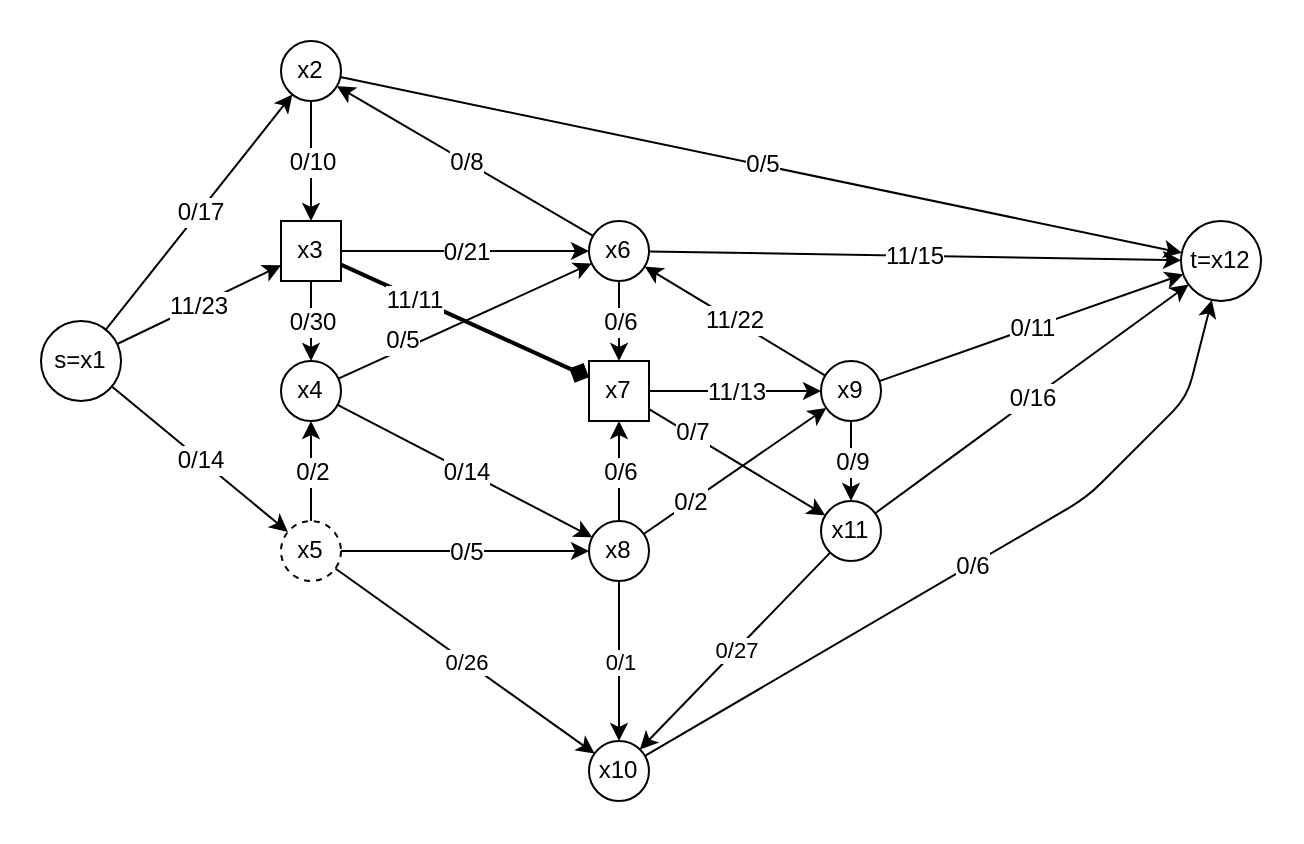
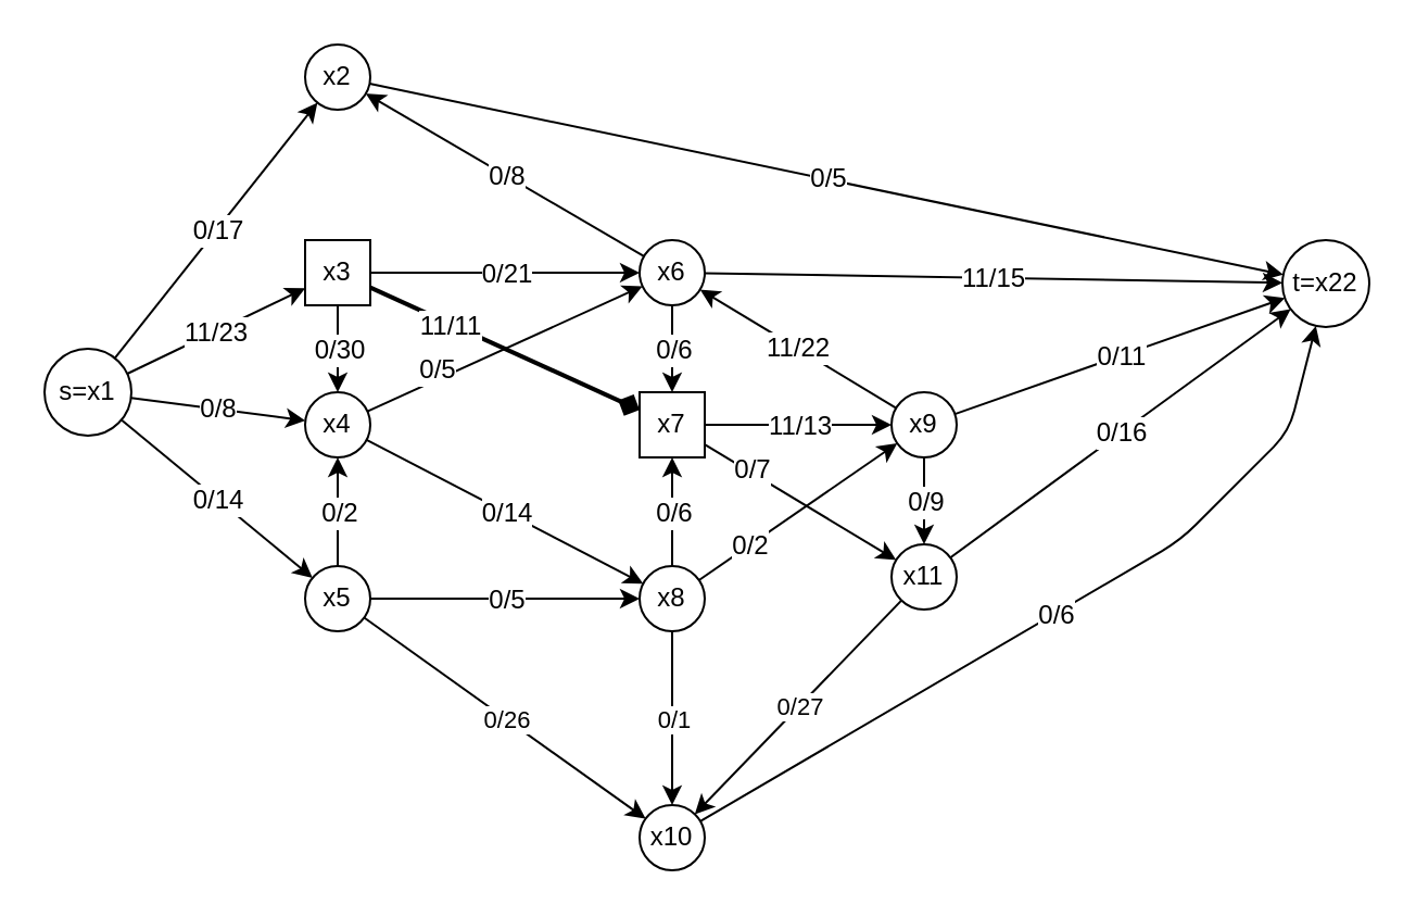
  <mxCell id="0" />
  <mxCell id="1" parent="0" />
  <mxCell id="2" value="s=x1" style="ellipse;whiteSpace=wrap;html=1;aspect=fixed;fontSize=12;" parent="1" vertex="1"><mxGeometry x="20" y="160" width="40" height="40" as="geometry" /></mxCell>
  <mxCell id="3" value="x2" style="ellipse;whiteSpace=wrap;html=1;aspect=fixed;fontSize=12;" parent="1" vertex="1"><mxGeometry x="140" y="20" width="30" height="30" as="geometry" /></mxCell>
  <mxCell id="4" value="x3" style="whiteSpace=wrap;html=1;aspect=fixed;fontSize=12;rounded=0;" parent="1" vertex="1"><mxGeometry x="140" y="110" width="30" height="30" as="geometry" /></mxCell>
  <mxCell id="5" value="x4" style="ellipse;whiteSpace=wrap;html=1;aspect=fixed;fontSize=12;" parent="1" vertex="1"><mxGeometry x="140" y="180" width="30" height="30" as="geometry" /></mxCell>
- <mxCell id="6" value="x5" style="ellipse;whiteSpace=wrap;html=1;aspect=fixed;dashed=1;" parent="1" vertex="1"><mxGeometry x="140" y="260" width="30" height="30" as="geometry" /></mxCell>
+ <mxCell id="6" value="x5" style="ellipse;whiteSpace=wrap;html=1;aspect=fixed;" parent="1" vertex="1"><mxGeometry x="140" y="260" width="30" height="30" as="geometry" /></mxCell>
  <mxCell id="7" value="" style="endArrow=classic;html=1;fontSize=12;" parent="1" source="2" target="3" edge="1"><mxGeometry relative="1" as="geometry"><mxPoint x="80" y="170" as="sourcePoint" /><mxPoint x="120" y="200" as="targetPoint" /></mxGeometry></mxCell>
  <mxCell id="8" value="0/17" style="edgeLabel;resizable=0;html=1;align=center;verticalAlign=middle;fontSize=12;" parent="7" connectable="0" vertex="1"><mxGeometry relative="1" as="geometry" /></mxCell>
  <mxCell id="9" value="" style="endArrow=classic;html=1;fillColor=#f8cecc;fontSize=12;" parent="1" source="2" target="4" edge="1"><mxGeometry relative="1" as="geometry"><mxPoint x="10" y="200" as="sourcePoint" /><mxPoint x="110" y="200" as="targetPoint" /></mxGeometry></mxCell>
  <mxCell id="10" value="11/23" style="edgeLabel;resizable=0;html=1;align=center;verticalAlign=middle;fontSize=12;" parent="9" connectable="0" vertex="1"><mxGeometry relative="1" as="geometry" /></mxCell>
+ <mxCell id="11" value="" style="endArrow=classic;html=1;fontSize=12;" parent="1" source="2" target="5" edge="1"><mxGeometry relative="1" as="geometry"><mxPoint x="0" y="200" as="sourcePoint" /><mxPoint x="100" y="200" as="targetPoint" /></mxGeometry></mxCell>
+ <mxCell id="12" value="0/8" style="edgeLabel;resizable=0;html=1;align=center;verticalAlign=middle;fontSize=12;" parent="11" connectable="0" vertex="1"><mxGeometry relative="1" as="geometry" /></mxCell>
  <mxCell id="13" value="" style="endArrow=classic;html=1;fontSize=12;" parent="1" source="2" target="6" edge="1"><mxGeometry relative="1" as="geometry"><mxPoint x="0" y="200" as="sourcePoint" /><mxPoint x="100" y="200" as="targetPoint" /></mxGeometry></mxCell>
  <mxCell id="14" value="0/14" style="edgeLabel;resizable=0;html=1;align=center;verticalAlign=middle;fontSize=12;" parent="13" connectable="0" vertex="1"><mxGeometry relative="1" as="geometry" /></mxCell>
- <mxCell id="15" value="" style="endArrow=classic;html=1;fontSize=12;" parent="1" source="3" target="4" edge="1"><mxGeometry relative="1" as="geometry"><mxPoint x="160" y="200" as="sourcePoint" /><mxPoint x="260" y="200" as="targetPoint" /></mxGeometry></mxCell>
- <mxCell id="16" value="0/10" style="edgeLabel;resizable=0;html=1;align=center;verticalAlign=middle;fontSize=12;" parent="15" connectable="0" vertex="1"><mxGeometry relative="1" as="geometry" /></mxCell>
- <mxCell id="17" value="t=x12" style="ellipse;whiteSpace=wrap;html=1;aspect=fixed;fontSize=12;" parent="1" vertex="1"><mxGeometry x="590" y="110" width="40" height="40" as="geometry" /></mxCell>
+ <mxCell id="17" value="t=x22" style="ellipse;whiteSpace=wrap;html=1;aspect=fixed;fontSize=12;" parent="1" vertex="1"><mxGeometry x="590" y="110" width="40" height="40" as="geometry" /></mxCell>
  <mxCell id="18" value="" style="endArrow=classic;html=1;fontSize=12;" parent="1" source="3" target="17" edge="1"><mxGeometry relative="1" as="geometry"><mxPoint x="170" y="200" as="sourcePoint" /><mxPoint x="270" y="200" as="targetPoint" /></mxGeometry></mxCell>
  <mxCell id="19" value="0/5" style="edgeLabel;resizable=0;html=1;align=center;verticalAlign=middle;fontSize=12;" parent="18" connectable="0" vertex="1"><mxGeometry relative="1" as="geometry" /></mxCell>
  <mxCell id="20" value="" style="endArrow=classic;html=1;fontSize=12;" parent="1" source="4" target="5" edge="1"><mxGeometry relative="1" as="geometry"><mxPoint x="170" y="160" as="sourcePoint" /><mxPoint x="270" y="160" as="targetPoint" /></mxGeometry></mxCell>
  <mxCell id="21" value="0/30" style="edgeLabel;resizable=0;html=1;align=center;verticalAlign=middle;fontSize=12;" parent="20" connectable="0" vertex="1"><mxGeometry relative="1" as="geometry" /></mxCell>
  <mxCell id="22" value="x6" style="ellipse;whiteSpace=wrap;html=1;aspect=fixed;fontSize=12;" parent="1" vertex="1"><mxGeometry x="294" y="110" width="30" height="30" as="geometry" /></mxCell>
  <mxCell id="23" value="" style="endArrow=classic;html=1;fillColor=#dae8fc;fontSize=12;" parent="1" source="4" target="22" edge="1"><mxGeometry relative="1" as="geometry"><mxPoint x="170" y="160" as="sourcePoint" /><mxPoint x="270" y="160" as="targetPoint" /></mxGeometry></mxCell>
  <mxCell id="24" value="0/21" style="edgeLabel;resizable=0;html=1;align=center;verticalAlign=middle;fontSize=12;" parent="23" connectable="0" vertex="1"><mxGeometry relative="1" as="geometry" /></mxCell>
  <mxCell id="25" value="x7" style="whiteSpace=wrap;html=1;aspect=fixed;fontSize=12;rounded=0;" parent="1" vertex="1"><mxGeometry x="294" y="180" width="30" height="30" as="geometry" /></mxCell>
  <mxCell id="26" value="" style="endArrow=diamond;html=1;strokeWidth=2;fontSize=12;" parent="1" source="4" target="25" edge="1"><mxGeometry relative="1" as="geometry"><mxPoint x="170" y="160" as="sourcePoint" /><mxPoint x="270" y="160" as="targetPoint" /></mxGeometry></mxCell>
  <mxCell id="27" value="11/11" style="edgeLabel;resizable=0;html=1;align=center;verticalAlign=middle;fontSize=12;" parent="26" connectable="0" vertex="1"><mxGeometry relative="1" as="geometry"><mxPoint x="-25.07" y="-10.02" as="offset" /></mxGeometry></mxCell>
  <mxCell id="28" value="" style="endArrow=classic;html=1;strokeColor=#000000;fontSize=12;" parent="1" source="5" target="22" edge="1"><mxGeometry relative="1" as="geometry"><mxPoint x="170" y="160" as="sourcePoint" /><mxPoint x="240" y="230" as="targetPoint" /></mxGeometry></mxCell>
  <mxCell id="29" value="0/5" style="edgeLabel;resizable=0;html=1;align=center;verticalAlign=middle;fontSize=12;" parent="28" connectable="0" vertex="1"><mxGeometry relative="1" as="geometry"><mxPoint x="-31.95" y="9.96" as="offset" /></mxGeometry></mxCell>
  <mxCell id="30" value="x8" style="ellipse;whiteSpace=wrap;html=1;aspect=fixed;" parent="1" vertex="1"><mxGeometry x="294" y="260" width="30" height="30" as="geometry" /></mxCell>
  <mxCell id="31" value="" style="endArrow=classic;html=1;strokeColor=#000000;fontSize=12;" parent="1" source="5" target="30" edge="1"><mxGeometry relative="1" as="geometry"><mxPoint x="170" y="160" as="sourcePoint" /><mxPoint x="270" y="160" as="targetPoint" /></mxGeometry></mxCell>
  <mxCell id="32" value="0/14" style="edgeLabel;resizable=0;html=1;align=center;verticalAlign=middle;fontSize=12;" parent="31" connectable="0" vertex="1"><mxGeometry relative="1" as="geometry" /></mxCell>
  <mxCell id="33" value="" style="endArrow=classic;html=1;strokeColor=#000000;fontSize=12;" parent="1" source="6" target="5" edge="1"><mxGeometry relative="1" as="geometry"><mxPoint x="170" y="160" as="sourcePoint" /><mxPoint x="270" y="160" as="targetPoint" /></mxGeometry></mxCell>
  <mxCell id="34" value="0/2" style="edgeLabel;resizable=0;html=1;align=center;verticalAlign=middle;fontSize=12;" parent="33" connectable="0" vertex="1"><mxGeometry relative="1" as="geometry" /></mxCell>
  <mxCell id="35" value="" style="endArrow=classic;html=1;strokeColor=#000000;fontSize=12;" parent="1" source="6" target="30" edge="1"><mxGeometry relative="1" as="geometry"><mxPoint x="170" y="160" as="sourcePoint" /><mxPoint x="270" y="160" as="targetPoint" /></mxGeometry></mxCell>
  <mxCell id="36" value="0/5" style="edgeLabel;resizable=0;html=1;align=center;verticalAlign=middle;fontSize=12;" parent="35" connectable="0" vertex="1"><mxGeometry relative="1" as="geometry" /></mxCell>
  <mxCell id="37" value="x10" style="ellipse;whiteSpace=wrap;html=1;aspect=fixed;" parent="1" vertex="1"><mxGeometry x="294" y="370" width="30" height="30" as="geometry" /></mxCell>
  <mxCell id="38" value="" style="endArrow=classic;html=1;strokeColor=#000000;" parent="1" source="6" target="37" edge="1"><mxGeometry relative="1" as="geometry"><mxPoint x="160" y="200" as="sourcePoint" /><mxPoint x="260" y="200" as="targetPoint" /></mxGeometry></mxCell>
  <mxCell id="39" value="0/26" style="edgeLabel;resizable=0;html=1;align=center;verticalAlign=middle;" parent="38" connectable="0" vertex="1"><mxGeometry relative="1" as="geometry" /></mxCell>
  <mxCell id="40" value="" style="endArrow=classic;html=1;strokeColor=#000000;fontSize=12;" parent="1" source="22" target="3" edge="1"><mxGeometry relative="1" as="geometry"><mxPoint x="160" y="200" as="sourcePoint" /><mxPoint x="260" y="200" as="targetPoint" /></mxGeometry></mxCell>
  <mxCell id="41" value="0/8" style="edgeLabel;resizable=0;html=1;align=center;verticalAlign=middle;fontSize=12;" parent="40" connectable="0" vertex="1"><mxGeometry relative="1" as="geometry" /></mxCell>
  <mxCell id="42" value="" style="endArrow=classic;html=1;strokeColor=#000000;fontSize=12;" parent="1" source="22" target="25" edge="1"><mxGeometry relative="1" as="geometry"><mxPoint x="160" y="200" as="sourcePoint" /><mxPoint x="260" y="200" as="targetPoint" /></mxGeometry></mxCell>
  <mxCell id="43" value="0/6" style="edgeLabel;resizable=0;html=1;align=center;verticalAlign=middle;fontSize=12;" parent="42" connectable="0" vertex="1"><mxGeometry relative="1" as="geometry" /></mxCell>
  <mxCell id="44" value="" style="endArrow=classic;html=1;fontSize=12;" parent="1" source="22" target="17" edge="1"><mxGeometry relative="1" as="geometry"><mxPoint x="160" y="200" as="sourcePoint" /><mxPoint x="260" y="200" as="targetPoint" /></mxGeometry></mxCell>
  <mxCell id="45" value="11/15" style="edgeLabel;resizable=0;html=1;align=center;verticalAlign=middle;fontSize=12;" parent="44" connectable="0" vertex="1"><mxGeometry relative="1" as="geometry" /></mxCell>
  <mxCell id="46" value="x9" style="ellipse;whiteSpace=wrap;html=1;aspect=fixed;fontSize=12;" parent="1" vertex="1"><mxGeometry x="410" y="180" width="30" height="30" as="geometry" /></mxCell>
  <mxCell id="47" value="" style="endArrow=classic;html=1;fontSize=12;" parent="1" source="25" target="46" edge="1"><mxGeometry relative="1" as="geometry"><mxPoint x="350" y="200" as="sourcePoint" /><mxPoint x="450" y="200" as="targetPoint" /></mxGeometry></mxCell>
  <mxCell id="48" value="11/13" style="edgeLabel;resizable=0;html=1;align=center;verticalAlign=middle;fontSize=12;" parent="47" connectable="0" vertex="1"><mxGeometry relative="1" as="geometry" /></mxCell>
  <mxCell id="49" value="x11" style="ellipse;whiteSpace=wrap;html=1;aspect=fixed;fontSize=12;" parent="1" vertex="1"><mxGeometry x="410" y="250" width="30" height="30" as="geometry" /></mxCell>
  <mxCell id="50" value="" style="endArrow=classic;html=1;strokeColor=#000000;fontSize=12;" parent="1" source="25" target="49" edge="1"><mxGeometry relative="1" as="geometry"><mxPoint x="350" y="200" as="sourcePoint" /><mxPoint x="450" y="200" as="targetPoint" /></mxGeometry></mxCell>
  <mxCell id="51" value="0/7" style="edgeLabel;resizable=0;html=1;align=center;verticalAlign=middle;fontSize=12;" parent="50" connectable="0" vertex="1"><mxGeometry relative="1" as="geometry"><mxPoint x="-21.92" y="-14.94" as="offset" /></mxGeometry></mxCell>
  <mxCell id="52" value="" style="endArrow=classic;html=1;strokeColor=#000000;fontSize=12;" parent="1" source="30" target="25" edge="1"><mxGeometry relative="1" as="geometry"><mxPoint x="350" y="200" as="sourcePoint" /><mxPoint x="450" y="200" as="targetPoint" /></mxGeometry></mxCell>
  <mxCell id="53" value="0/6" style="edgeLabel;resizable=0;html=1;align=center;verticalAlign=middle;fontSize=12;" parent="52" connectable="0" vertex="1"><mxGeometry relative="1" as="geometry" /></mxCell>
  <mxCell id="54" value="" style="endArrow=classic;html=1;strokeColor=#000000;fontSize=12;" parent="1" source="30" target="46" edge="1"><mxGeometry relative="1" as="geometry"><mxPoint x="350" y="190" as="sourcePoint" /><mxPoint x="450" y="190" as="targetPoint" /></mxGeometry></mxCell>
  <mxCell id="55" value="0/2" style="edgeLabel;resizable=0;html=1;align=center;verticalAlign=middle;fontSize=12;" parent="54" connectable="0" vertex="1"><mxGeometry relative="1" as="geometry"><mxPoint x="-21.92" y="14.94" as="offset" /></mxGeometry></mxCell>
  <mxCell id="56" value="" style="endArrow=classic;html=1;strokeColor=#000000;" parent="1" source="30" target="37" edge="1"><mxGeometry relative="1" as="geometry"><mxPoint x="350" y="240" as="sourcePoint" /><mxPoint x="450" y="240" as="targetPoint" /></mxGeometry></mxCell>
  <mxCell id="57" value="0/1" style="edgeLabel;resizable=0;html=1;align=center;verticalAlign=middle;" parent="56" connectable="0" vertex="1"><mxGeometry relative="1" as="geometry" /></mxCell>
  <mxCell id="58" value="" style="endArrow=classic;html=1;fontSize=12;" parent="1" source="46" target="22" edge="1"><mxGeometry relative="1" as="geometry"><mxPoint x="370" y="190" as="sourcePoint" /><mxPoint x="470" y="190" as="targetPoint" /></mxGeometry></mxCell>
  <mxCell id="59" value="11/22" style="edgeLabel;resizable=0;html=1;align=center;verticalAlign=middle;fontSize=12;" parent="58" connectable="0" vertex="1"><mxGeometry relative="1" as="geometry" /></mxCell>
  <mxCell id="60" value="" style="endArrow=classic;html=1;strokeColor=#000000;fontSize=12;" parent="1" source="46" target="49" edge="1"><mxGeometry relative="1" as="geometry"><mxPoint x="370" y="190" as="sourcePoint" /><mxPoint x="470" y="190" as="targetPoint" /></mxGeometry></mxCell>
  <mxCell id="61" value="0/9" style="edgeLabel;resizable=0;html=1;align=center;verticalAlign=middle;fontSize=12;" parent="60" connectable="0" vertex="1"><mxGeometry relative="1" as="geometry" /></mxCell>
  <mxCell id="62" value="" style="endArrow=classic;html=1;strokeColor=#000000;fontSize=12;" parent="1" source="46" target="17" edge="1"><mxGeometry relative="1" as="geometry"><mxPoint x="370" y="190" as="sourcePoint" /><mxPoint x="470" y="190" as="targetPoint" /></mxGeometry></mxCell>
  <mxCell id="63" value="0/11" style="edgeLabel;resizable=0;html=1;align=center;verticalAlign=middle;fontSize=12;" parent="62" connectable="0" vertex="1"><mxGeometry relative="1" as="geometry" /></mxCell>
  <mxCell id="64" value="" style="endArrow=classic;html=1;strokeColor=#000000;" parent="1" source="37" target="17" edge="1"><mxGeometry relative="1" as="geometry"><mxPoint x="344.13" y="394.231" as="sourcePoint" /><mxPoint x="619.995" y="155.77" as="targetPoint" /><Array as="points"><mxPoint x="543.04" y="248.11" /><mxPoint x="593.04" y="198.11" /></Array></mxGeometry></mxCell>
  <mxCell id="65" value="0/6" style="edgeLabel;resizable=0;html=1;align=center;verticalAlign=middle;fontSize=12;" parent="64" connectable="0" vertex="1"><mxGeometry relative="1" as="geometry" /></mxCell>
  <mxCell id="66" value="" style="endArrow=classic;html=1;strokeColor=#000000;" parent="1" source="49" target="37" edge="1"><mxGeometry relative="1" as="geometry"><mxPoint x="310" y="190" as="sourcePoint" /><mxPoint x="410" y="190" as="targetPoint" /></mxGeometry></mxCell>
  <mxCell id="67" value="0/27" style="edgeLabel;resizable=0;html=1;align=center;verticalAlign=middle;" parent="66" connectable="0" vertex="1"><mxGeometry relative="1" as="geometry" /></mxCell>
  <mxCell id="68" value="" style="endArrow=classic;html=1;strokeColor=#000000;fontSize=12;" parent="1" source="49" target="17" edge="1"><mxGeometry relative="1" as="geometry"><mxPoint x="310" y="190" as="sourcePoint" /><mxPoint x="410" y="190" as="targetPoint" /><Array as="points"><mxPoint x="500" y="210" /></Array></mxGeometry></mxCell>
  <mxCell id="69" value="0/16" style="edgeLabel;resizable=0;html=1;align=center;verticalAlign=middle;fontSize=12;" parent="68" connectable="0" vertex="1"><mxGeometry relative="1" as="geometry" /></mxCell>
